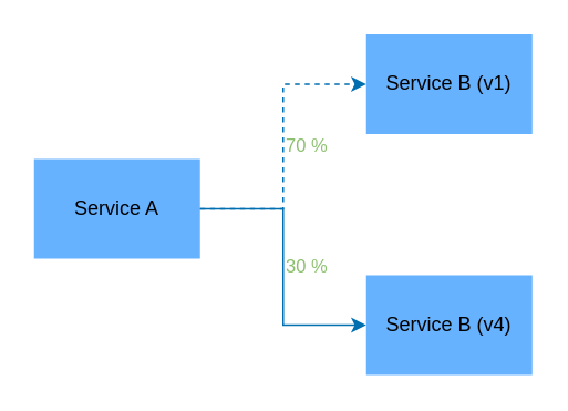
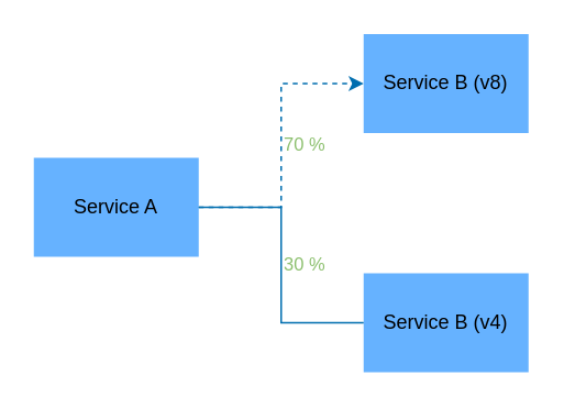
  <mxCell id="0" />
  <mxCell id="1" style="" parent="0" />
  <mxCell id="2" value="" style="group" parent="1" vertex="1" connectable="0"><mxGeometry x="20" y="95" width="100" height="60" as="geometry" /></mxCell>
  <mxCell id="3" value="Service A" style="rounded=0;whiteSpace=wrap;html=1;fillColor=#66B2FF;strokeColor=none;" parent="2" vertex="1"><mxGeometry width="100" height="60" as="geometry" /></mxCell>
  <mxCell id="4" value="" style="group" parent="1" vertex="1" connectable="0"><mxGeometry x="220" y="20" width="100" height="60" as="geometry" /></mxCell>
- <mxCell id="5" value="Service B (v1)" style="rounded=0;whiteSpace=wrap;html=1;fillColor=#66B2FF;strokeColor=none;" parent="4" vertex="1"><mxGeometry width="100" height="60" as="geometry" /></mxCell>
+ <mxCell id="5" value="Service B (v8)" style="rounded=0;whiteSpace=wrap;html=1;fillColor=#66B2FF;strokeColor=none;" parent="4" vertex="1"><mxGeometry width="100" height="60" as="geometry" /></mxCell>
  <mxCell id="6" value="" style="group" parent="1" vertex="1" connectable="0"><mxGeometry x="220" y="165" width="100" height="60" as="geometry" /></mxCell>
  <mxCell id="7" value="Service B (v4)" style="rounded=0;whiteSpace=wrap;html=1;fillColor=#66B2FF;strokeColor=none;" parent="6" vertex="1"><mxGeometry width="100" height="60" as="geometry" /></mxCell>
- <mxCell id="8" value="30 %" style="endArrow=classic;html=1;rounded=0;entryX=0;entryY=0.5;entryDx=0;entryDy=0;exitX=1;exitY=0.5;exitDx=0;exitDy=0;edgeStyle=orthogonalEdgeStyle;fontColor=#8BBF6D;strokeColor=#006EAF;labelBackgroundColor=none;fontFamily=Helvetica;labelBorderColor=none;labelPosition=right;verticalLabelPosition=middle;align=left;verticalAlign=middle;" parent="1" source="3" target="7" edge="1"><mxGeometry width="50" height="50" relative="1" as="geometry"><mxPoint x="100" y="130" as="sourcePoint" /><mxPoint x="170" y="195" as="targetPoint" /></mxGeometry></mxCell>
+ <mxCell id="8" value="30 %" style="endArrow=none;html=1;rounded=0;entryX=0;entryY=0.5;entryDx=0;entryDy=0;exitX=1;exitY=0.5;exitDx=0;exitDy=0;edgeStyle=orthogonalEdgeStyle;fontColor=#8BBF6D;strokeColor=#006EAF;labelBackgroundColor=none;fontFamily=Helvetica;labelBorderColor=none;labelPosition=right;verticalLabelPosition=middle;align=left;verticalAlign=middle;" parent="1" source="3" target="7" edge="1"><mxGeometry width="50" height="50" relative="1" as="geometry"><mxPoint x="100" y="130" as="sourcePoint" /><mxPoint x="170" y="195" as="targetPoint" /></mxGeometry></mxCell>
  <mxCell id="9" value="70 %" style="edgeStyle=orthogonalEdgeStyle;rounded=0;orthogonalLoop=1;jettySize=auto;html=1;exitX=1;exitY=0.5;exitDx=0;exitDy=0;entryX=0;entryY=0.5;entryDx=0;entryDy=0;strokeColor=#006EAF;fontColor=#8BBF6D;labelBackgroundColor=none;labelPosition=right;verticalLabelPosition=middle;align=left;verticalAlign=middle;dashed=1;" edge="1" parent="1" source="3" target="5"><mxGeometry relative="1" as="geometry" /></mxCell>
